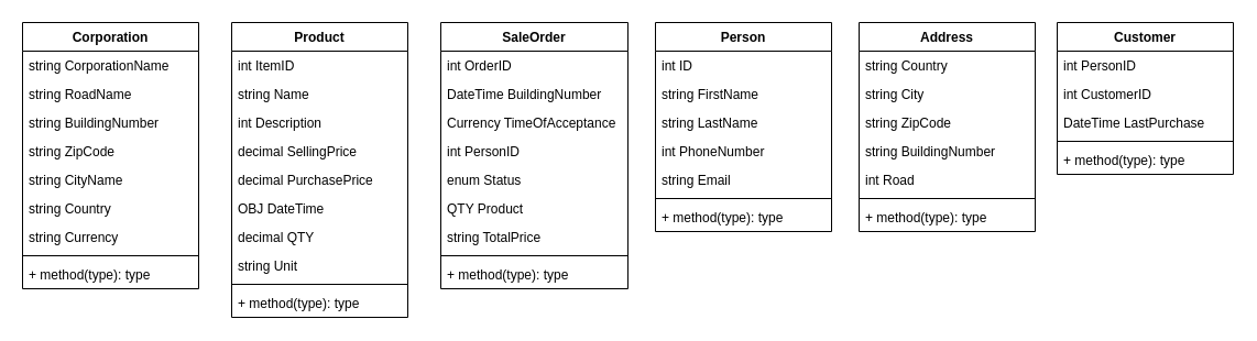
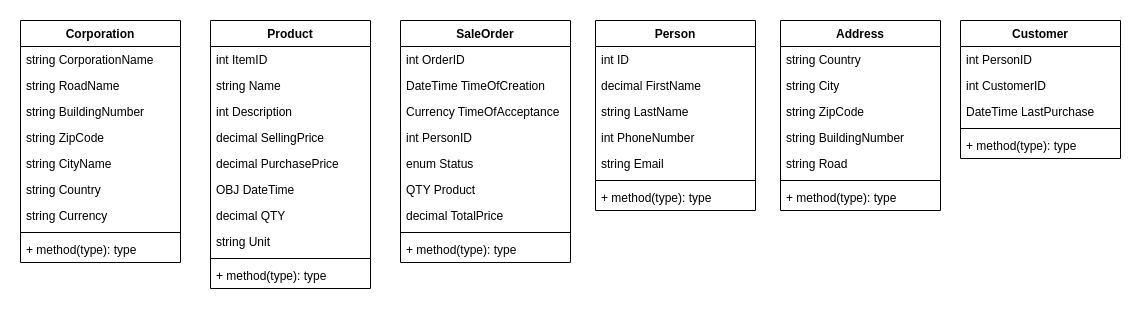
  <mxCell id="0" />
  <mxCell id="1" parent="0" />
  <mxCell id="2" value="Customer" style="swimlane;fontStyle=1;align=center;verticalAlign=top;childLayout=stackLayout;horizontal=1;startSize=26;horizontalStack=0;resizeParent=1;resizeParentMax=0;resizeLast=0;collapsible=1;marginBottom=0;" parent="1" vertex="1"><mxGeometry x="960" y="20" width="160" height="138" as="geometry" /></mxCell>
  <mxCell id="3" value="int PersonID" style="text;strokeColor=none;fillColor=none;align=left;verticalAlign=top;spacingLeft=4;spacingRight=4;overflow=hidden;rotatable=0;points=[[0,0.5],[1,0.5]];portConstraint=eastwest;" parent="2" vertex="1"><mxGeometry y="26" width="160" height="26" as="geometry" /></mxCell>
  <mxCell id="4" value="int CustomerID&#10;" style="text;strokeColor=none;fillColor=none;align=left;verticalAlign=top;spacingLeft=4;spacingRight=4;overflow=hidden;rotatable=0;points=[[0,0.5],[1,0.5]];portConstraint=eastwest;" parent="2" vertex="1"><mxGeometry y="52" width="160" height="26" as="geometry" /></mxCell>
  <mxCell id="5" value="DateTime LastPurchase" style="text;strokeColor=none;fillColor=none;align=left;verticalAlign=top;spacingLeft=4;spacingRight=4;overflow=hidden;rotatable=0;points=[[0,0.5],[1,0.5]];portConstraint=eastwest;" parent="2" vertex="1"><mxGeometry y="78" width="160" height="26" as="geometry" /></mxCell>
  <mxCell id="6" value="" style="line;strokeWidth=1;fillColor=none;align=left;verticalAlign=middle;spacingTop=-1;spacingLeft=3;spacingRight=3;rotatable=0;labelPosition=right;points=[];portConstraint=eastwest;" parent="2" vertex="1"><mxGeometry y="104" width="160" height="8" as="geometry" /></mxCell>
  <mxCell id="7" value="+ method(type): type" style="text;strokeColor=none;fillColor=none;align=left;verticalAlign=top;spacingLeft=4;spacingRight=4;overflow=hidden;rotatable=0;points=[[0,0.5],[1,0.5]];portConstraint=eastwest;" parent="2" vertex="1"><mxGeometry y="112" width="160" height="26" as="geometry" /></mxCell>
  <mxCell id="8" value="SaleOrder" style="swimlane;fontStyle=1;align=center;verticalAlign=top;childLayout=stackLayout;horizontal=1;startSize=26;horizontalStack=0;resizeParent=1;resizeParentMax=0;resizeLast=0;collapsible=1;marginBottom=0;" parent="1" vertex="1"><mxGeometry x="400" y="20" width="170" height="242" as="geometry" /></mxCell>
  <mxCell id="9" value="int OrderID" style="text;strokeColor=none;fillColor=none;align=left;verticalAlign=top;spacingLeft=4;spacingRight=4;overflow=hidden;rotatable=0;points=[[0,0.5],[1,0.5]];portConstraint=eastwest;" parent="8" vertex="1"><mxGeometry y="26" width="170" height="26" as="geometry" /></mxCell>
- <mxCell id="10" value="DateTime BuildingNumber" style="text;strokeColor=none;fillColor=none;align=left;verticalAlign=top;spacingLeft=4;spacingRight=4;overflow=hidden;rotatable=0;points=[[0,0.5],[1,0.5]];portConstraint=eastwest;" parent="8" vertex="1"><mxGeometry y="52" width="170" height="26" as="geometry" /></mxCell>
+ <mxCell id="10" value="DateTime TimeOfCreation" style="text;strokeColor=none;fillColor=none;align=left;verticalAlign=top;spacingLeft=4;spacingRight=4;overflow=hidden;rotatable=0;points=[[0,0.5],[1,0.5]];portConstraint=eastwest;" parent="8" vertex="1"><mxGeometry y="52" width="170" height="26" as="geometry" /></mxCell>
  <mxCell id="11" value="Currency TimeOfAcceptance" style="text;strokeColor=none;fillColor=none;align=left;verticalAlign=top;spacingLeft=4;spacingRight=4;overflow=hidden;rotatable=0;points=[[0,0.5],[1,0.5]];portConstraint=eastwest;" parent="8" vertex="1"><mxGeometry y="78" width="170" height="26" as="geometry" /></mxCell>
  <mxCell id="12" value="int PersonID" style="text;strokeColor=none;fillColor=none;align=left;verticalAlign=top;spacingLeft=4;spacingRight=4;overflow=hidden;rotatable=0;points=[[0,0.5],[1,0.5]];portConstraint=eastwest;" parent="8" vertex="1"><mxGeometry y="104" width="170" height="26" as="geometry" /></mxCell>
  <mxCell id="13" value="enum Status" style="text;strokeColor=none;fillColor=none;align=left;verticalAlign=top;spacingLeft=4;spacingRight=4;overflow=hidden;rotatable=0;points=[[0,0.5],[1,0.5]];portConstraint=eastwest;" parent="8" vertex="1"><mxGeometry y="130" width="170" height="26" as="geometry" /></mxCell>
  <mxCell id="14" value="QTY Product" style="text;strokeColor=none;fillColor=none;align=left;verticalAlign=top;spacingLeft=4;spacingRight=4;overflow=hidden;rotatable=0;points=[[0,0.5],[1,0.5]];portConstraint=eastwest;" parent="8" vertex="1"><mxGeometry y="156" width="170" height="26" as="geometry" /></mxCell>
- <mxCell id="15" value="string TotalPrice" style="text;strokeColor=none;fillColor=none;align=left;verticalAlign=top;spacingLeft=4;spacingRight=4;overflow=hidden;rotatable=0;points=[[0,0.5],[1,0.5]];portConstraint=eastwest;" parent="8" vertex="1"><mxGeometry y="182" width="170" height="26" as="geometry" /></mxCell>
+ <mxCell id="15" value="decimal TotalPrice" style="text;strokeColor=none;fillColor=none;align=left;verticalAlign=top;spacingLeft=4;spacingRight=4;overflow=hidden;rotatable=0;points=[[0,0.5],[1,0.5]];portConstraint=eastwest;" parent="8" vertex="1"><mxGeometry y="182" width="170" height="26" as="geometry" /></mxCell>
  <mxCell id="16" value="" style="line;strokeWidth=1;fillColor=none;align=left;verticalAlign=middle;spacingTop=-1;spacingLeft=3;spacingRight=3;rotatable=0;labelPosition=right;points=[];portConstraint=eastwest;" parent="8" vertex="1"><mxGeometry y="208" width="170" height="8" as="geometry" /></mxCell>
  <mxCell id="17" value="+ method(type): type" style="text;strokeColor=none;fillColor=none;align=left;verticalAlign=top;spacingLeft=4;spacingRight=4;overflow=hidden;rotatable=0;points=[[0,0.5],[1,0.5]];portConstraint=eastwest;" parent="8" vertex="1"><mxGeometry y="216" width="170" height="26" as="geometry" /></mxCell>
  <mxCell id="18" value="Address" style="swimlane;fontStyle=1;align=center;verticalAlign=top;childLayout=stackLayout;horizontal=1;startSize=26;horizontalStack=0;resizeParent=1;resizeParentMax=0;resizeLast=0;collapsible=1;marginBottom=0;" parent="1" vertex="1"><mxGeometry x="780" y="20" width="160" height="190" as="geometry" /></mxCell>
  <mxCell id="19" value="string Country" style="text;strokeColor=none;fillColor=none;align=left;verticalAlign=top;spacingLeft=4;spacingRight=4;overflow=hidden;rotatable=0;points=[[0,0.5],[1,0.5]];portConstraint=eastwest;" parent="18" vertex="1"><mxGeometry y="26" width="160" height="26" as="geometry" /></mxCell>
  <mxCell id="20" value="string City" style="text;strokeColor=none;fillColor=none;align=left;verticalAlign=top;spacingLeft=4;spacingRight=4;overflow=hidden;rotatable=0;points=[[0,0.5],[1,0.5]];portConstraint=eastwest;" parent="18" vertex="1"><mxGeometry y="52" width="160" height="26" as="geometry" /></mxCell>
  <mxCell id="21" value="string ZipCode" style="text;strokeColor=none;fillColor=none;align=left;verticalAlign=top;spacingLeft=4;spacingRight=4;overflow=hidden;rotatable=0;points=[[0,0.5],[1,0.5]];portConstraint=eastwest;" parent="18" vertex="1"><mxGeometry y="78" width="160" height="26" as="geometry" /></mxCell>
  <mxCell id="22" value="string BuildingNumber" style="text;strokeColor=none;fillColor=none;align=left;verticalAlign=top;spacingLeft=4;spacingRight=4;overflow=hidden;rotatable=0;points=[[0,0.5],[1,0.5]];portConstraint=eastwest;" parent="18" vertex="1"><mxGeometry y="104" width="160" height="26" as="geometry" /></mxCell>
- <mxCell id="23" value="int Road" style="text;strokeColor=none;fillColor=none;align=left;verticalAlign=top;spacingLeft=4;spacingRight=4;overflow=hidden;rotatable=0;points=[[0,0.5],[1,0.5]];portConstraint=eastwest;" parent="18" vertex="1"><mxGeometry y="130" width="160" height="26" as="geometry" /></mxCell>
+ <mxCell id="23" value="string Road" style="text;strokeColor=none;fillColor=none;align=left;verticalAlign=top;spacingLeft=4;spacingRight=4;overflow=hidden;rotatable=0;points=[[0,0.5],[1,0.5]];portConstraint=eastwest;" parent="18" vertex="1"><mxGeometry y="130" width="160" height="26" as="geometry" /></mxCell>
  <mxCell id="24" value="" style="line;strokeWidth=1;fillColor=none;align=left;verticalAlign=middle;spacingTop=-1;spacingLeft=3;spacingRight=3;rotatable=0;labelPosition=right;points=[];portConstraint=eastwest;" parent="18" vertex="1"><mxGeometry y="156" width="160" height="8" as="geometry" /></mxCell>
  <mxCell id="25" value="+ method(type): type" style="text;strokeColor=none;fillColor=none;align=left;verticalAlign=top;spacingLeft=4;spacingRight=4;overflow=hidden;rotatable=0;points=[[0,0.5],[1,0.5]];portConstraint=eastwest;" parent="18" vertex="1"><mxGeometry y="164" width="160" height="26" as="geometry" /></mxCell>
  <mxCell id="26" value="Person" style="swimlane;fontStyle=1;align=center;verticalAlign=top;childLayout=stackLayout;horizontal=1;startSize=26;horizontalStack=0;resizeParent=1;resizeParentMax=0;resizeLast=0;collapsible=1;marginBottom=0;" parent="1" vertex="1"><mxGeometry x="595" y="20" width="160" height="190" as="geometry" /></mxCell>
  <mxCell id="27" value="int ID" style="text;strokeColor=none;fillColor=none;align=left;verticalAlign=top;spacingLeft=4;spacingRight=4;overflow=hidden;rotatable=0;points=[[0,0.5],[1,0.5]];portConstraint=eastwest;" parent="26" vertex="1"><mxGeometry y="26" width="160" height="26" as="geometry" /></mxCell>
- <mxCell id="28" value="string FirstName" style="text;strokeColor=none;fillColor=none;align=left;verticalAlign=top;spacingLeft=4;spacingRight=4;overflow=hidden;rotatable=0;points=[[0,0.5],[1,0.5]];portConstraint=eastwest;" parent="26" vertex="1"><mxGeometry y="52" width="160" height="26" as="geometry" /></mxCell>
+ <mxCell id="28" value="decimal FirstName" style="text;strokeColor=none;fillColor=none;align=left;verticalAlign=top;spacingLeft=4;spacingRight=4;overflow=hidden;rotatable=0;points=[[0,0.5],[1,0.5]];portConstraint=eastwest;" parent="26" vertex="1"><mxGeometry y="52" width="160" height="26" as="geometry" /></mxCell>
  <mxCell id="29" value="string LastName" style="text;strokeColor=none;fillColor=none;align=left;verticalAlign=top;spacingLeft=4;spacingRight=4;overflow=hidden;rotatable=0;points=[[0,0.5],[1,0.5]];portConstraint=eastwest;" parent="26" vertex="1"><mxGeometry y="78" width="160" height="26" as="geometry" /></mxCell>
  <mxCell id="30" value="int PhoneNumber" style="text;strokeColor=none;fillColor=none;align=left;verticalAlign=top;spacingLeft=4;spacingRight=4;overflow=hidden;rotatable=0;points=[[0,0.5],[1,0.5]];portConstraint=eastwest;" parent="26" vertex="1"><mxGeometry y="104" width="160" height="26" as="geometry" /></mxCell>
  <mxCell id="31" value="string Email" style="text;strokeColor=none;fillColor=none;align=left;verticalAlign=top;spacingLeft=4;spacingRight=4;overflow=hidden;rotatable=0;points=[[0,0.5],[1,0.5]];portConstraint=eastwest;" parent="26" vertex="1"><mxGeometry y="130" width="160" height="26" as="geometry" /></mxCell>
  <mxCell id="32" value="" style="line;strokeWidth=1;fillColor=none;align=left;verticalAlign=middle;spacingTop=-1;spacingLeft=3;spacingRight=3;rotatable=0;labelPosition=right;points=[];portConstraint=eastwest;" parent="26" vertex="1"><mxGeometry y="156" width="160" height="8" as="geometry" /></mxCell>
  <mxCell id="33" value="+ method(type): type" style="text;strokeColor=none;fillColor=none;align=left;verticalAlign=top;spacingLeft=4;spacingRight=4;overflow=hidden;rotatable=0;points=[[0,0.5],[1,0.5]];portConstraint=eastwest;" parent="26" vertex="1"><mxGeometry y="164" width="160" height="26" as="geometry" /></mxCell>
  <mxCell id="34" value="Product" style="swimlane;fontStyle=1;align=center;verticalAlign=top;childLayout=stackLayout;horizontal=1;startSize=26;horizontalStack=0;resizeParent=1;resizeParentMax=0;resizeLast=0;collapsible=1;marginBottom=0;" parent="1" vertex="1"><mxGeometry x="210" y="20" width="160" height="268" as="geometry" /></mxCell>
  <mxCell id="35" value="int ItemID" style="text;strokeColor=none;fillColor=none;align=left;verticalAlign=top;spacingLeft=4;spacingRight=4;overflow=hidden;rotatable=0;points=[[0,0.5],[1,0.5]];portConstraint=eastwest;" parent="34" vertex="1"><mxGeometry y="26" width="160" height="26" as="geometry" /></mxCell>
  <mxCell id="36" value="string Name" style="text;strokeColor=none;fillColor=none;align=left;verticalAlign=top;spacingLeft=4;spacingRight=4;overflow=hidden;rotatable=0;points=[[0,0.5],[1,0.5]];portConstraint=eastwest;" parent="34" vertex="1"><mxGeometry y="52" width="160" height="26" as="geometry" /></mxCell>
  <mxCell id="37" value="int Description" style="text;strokeColor=none;fillColor=none;align=left;verticalAlign=top;spacingLeft=4;spacingRight=4;overflow=hidden;rotatable=0;points=[[0,0.5],[1,0.5]];portConstraint=eastwest;" parent="34" vertex="1"><mxGeometry y="78" width="160" height="26" as="geometry" /></mxCell>
  <mxCell id="38" value="decimal SellingPrice" style="text;strokeColor=none;fillColor=none;align=left;verticalAlign=top;spacingLeft=4;spacingRight=4;overflow=hidden;rotatable=0;points=[[0,0.5],[1,0.5]];portConstraint=eastwest;" parent="34" vertex="1"><mxGeometry y="104" width="160" height="26" as="geometry" /></mxCell>
  <mxCell id="39" value="decimal PurchasePrice" style="text;strokeColor=none;fillColor=none;align=left;verticalAlign=top;spacingLeft=4;spacingRight=4;overflow=hidden;rotatable=0;points=[[0,0.5],[1,0.5]];portConstraint=eastwest;" parent="34" vertex="1"><mxGeometry y="130" width="160" height="26" as="geometry" /></mxCell>
  <mxCell id="40" value="OBJ DateTime" style="text;strokeColor=none;fillColor=none;align=left;verticalAlign=top;spacingLeft=4;spacingRight=4;overflow=hidden;rotatable=0;points=[[0,0.5],[1,0.5]];portConstraint=eastwest;" parent="34" vertex="1"><mxGeometry y="156" width="160" height="26" as="geometry" /></mxCell>
  <mxCell id="41" value="decimal QTY " style="text;strokeColor=none;fillColor=none;align=left;verticalAlign=top;spacingLeft=4;spacingRight=4;overflow=hidden;rotatable=0;points=[[0,0.5],[1,0.5]];portConstraint=eastwest;" parent="34" vertex="1"><mxGeometry y="182" width="160" height="26" as="geometry" /></mxCell>
  <mxCell id="42" value="string Unit" style="text;strokeColor=none;fillColor=none;align=left;verticalAlign=top;spacingLeft=4;spacingRight=4;overflow=hidden;rotatable=0;points=[[0,0.5],[1,0.5]];portConstraint=eastwest;" parent="34" vertex="1"><mxGeometry y="208" width="160" height="26" as="geometry" /></mxCell>
  <mxCell id="43" value="" style="line;strokeWidth=1;fillColor=none;align=left;verticalAlign=middle;spacingTop=-1;spacingLeft=3;spacingRight=3;rotatable=0;labelPosition=right;points=[];portConstraint=eastwest;" parent="34" vertex="1"><mxGeometry y="234" width="160" height="8" as="geometry" /></mxCell>
  <mxCell id="44" value="+ method(type): type" style="text;strokeColor=none;fillColor=none;align=left;verticalAlign=top;spacingLeft=4;spacingRight=4;overflow=hidden;rotatable=0;points=[[0,0.5],[1,0.5]];portConstraint=eastwest;" parent="34" vertex="1"><mxGeometry y="242" width="160" height="26" as="geometry" /></mxCell>
  <mxCell id="45" value="Corporation" style="swimlane;fontStyle=1;align=center;verticalAlign=top;childLayout=stackLayout;horizontal=1;startSize=26;horizontalStack=0;resizeParent=1;resizeParentMax=0;resizeLast=0;collapsible=1;marginBottom=0;" parent="1" vertex="1"><mxGeometry x="20" y="20" width="160" height="242" as="geometry" /></mxCell>
  <mxCell id="46" value="string CorporationName" style="text;strokeColor=none;fillColor=none;align=left;verticalAlign=top;spacingLeft=4;spacingRight=4;overflow=hidden;rotatable=0;points=[[0,0.5],[1,0.5]];portConstraint=eastwest;" parent="45" vertex="1"><mxGeometry y="26" width="160" height="26" as="geometry" /></mxCell>
  <mxCell id="47" value="string RoadName" style="text;strokeColor=none;fillColor=none;align=left;verticalAlign=top;spacingLeft=4;spacingRight=4;overflow=hidden;rotatable=0;points=[[0,0.5],[1,0.5]];portConstraint=eastwest;" parent="45" vertex="1"><mxGeometry y="52" width="160" height="26" as="geometry" /></mxCell>
  <mxCell id="48" value="string BuildingNumber" style="text;strokeColor=none;fillColor=none;align=left;verticalAlign=top;spacingLeft=4;spacingRight=4;overflow=hidden;rotatable=0;points=[[0,0.5],[1,0.5]];portConstraint=eastwest;" parent="45" vertex="1"><mxGeometry y="78" width="160" height="26" as="geometry" /></mxCell>
  <mxCell id="49" value="string ZipCode&#10;" style="text;strokeColor=none;fillColor=none;align=left;verticalAlign=top;spacingLeft=4;spacingRight=4;overflow=hidden;rotatable=0;points=[[0,0.5],[1,0.5]];portConstraint=eastwest;" parent="45" vertex="1"><mxGeometry y="104" width="160" height="26" as="geometry" /></mxCell>
  <mxCell id="50" value="string CityName" style="text;strokeColor=none;fillColor=none;align=left;verticalAlign=top;spacingLeft=4;spacingRight=4;overflow=hidden;rotatable=0;points=[[0,0.5],[1,0.5]];portConstraint=eastwest;" parent="45" vertex="1"><mxGeometry y="130" width="160" height="26" as="geometry" /></mxCell>
  <mxCell id="51" value="string Country" style="text;strokeColor=none;fillColor=none;align=left;verticalAlign=top;spacingLeft=4;spacingRight=4;overflow=hidden;rotatable=0;points=[[0,0.5],[1,0.5]];portConstraint=eastwest;" parent="45" vertex="1"><mxGeometry y="156" width="160" height="26" as="geometry" /></mxCell>
  <mxCell id="52" value="string Currency" style="text;strokeColor=none;fillColor=none;align=left;verticalAlign=top;spacingLeft=4;spacingRight=4;overflow=hidden;rotatable=0;points=[[0,0.5],[1,0.5]];portConstraint=eastwest;" parent="45" vertex="1"><mxGeometry y="182" width="160" height="26" as="geometry" /></mxCell>
  <mxCell id="53" value="" style="line;strokeWidth=1;fillColor=none;align=left;verticalAlign=middle;spacingTop=-1;spacingLeft=3;spacingRight=3;rotatable=0;labelPosition=right;points=[];portConstraint=eastwest;" parent="45" vertex="1"><mxGeometry y="208" width="160" height="8" as="geometry" /></mxCell>
  <mxCell id="54" value="+ method(type): type" style="text;strokeColor=none;fillColor=none;align=left;verticalAlign=top;spacingLeft=4;spacingRight=4;overflow=hidden;rotatable=0;points=[[0,0.5],[1,0.5]];portConstraint=eastwest;" parent="45" vertex="1"><mxGeometry y="216" width="160" height="26" as="geometry" /></mxCell>
